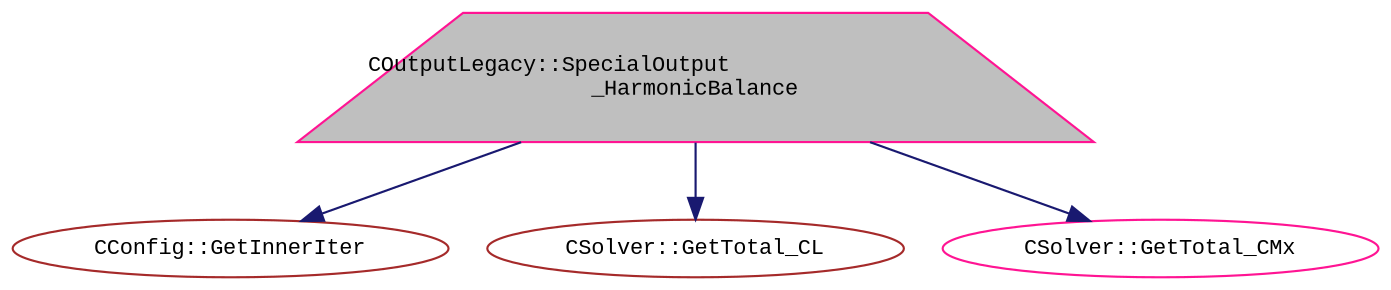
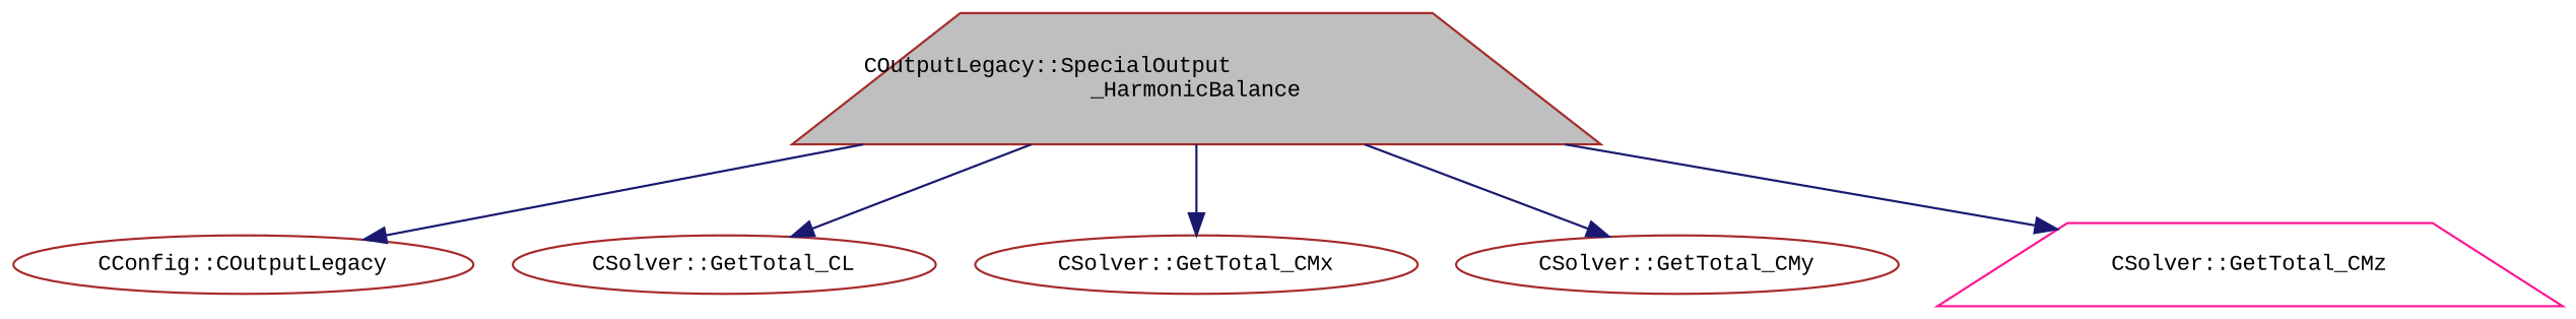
  digraph {
    fontname="Liberation Mono"
    rankdir=TB
    node [color=deeppink fillcolor=white fontname="Liberation Mono" fontsize=10 shape=ellipse style=filled]
    edge [color=midnightblue fontname="Liberation Mono" fontsize=10 labelfontname=Helvetica labelfontsize=10 style=solid]
-   n1 [fillcolor=grey75 fontcolor=black height=0.2 label="COutputLegacy::SpecialOutput\l_HarmonicBalance" shape=trapezium width=0.4]
-   n2 [color=brown height=0.2 label="CConfig::GetInnerIter" width=0.4]
+   n1 [color=brown fillcolor=grey75 fontcolor=black height=0.2 label="COutputLegacy::SpecialOutput\l_HarmonicBalance" shape=trapezium width=0.4]
+   n2 [color=brown height=0.2 label="CConfig::COutputLegacy" width=0.4]
    n3 [color=brown height=0.2 label="CSolver::GetTotal_CL" width=0.4]
-   n4 [height=0.2 label="CSolver::GetTotal_CMx" width=0.4]
+   n4 [color=brown height=0.2 label="CSolver::GetTotal_CMx" width=0.4]
+   n5 [color=brown height=0.2 label="CSolver::GetTotal_CMy" width=0.4]
+   n6 [height=0.2 label="CSolver::GetTotal_CMz" shape=trapezium width=0.4]
    n1 -> n2
    n1 -> n3
    n1 -> n4
+   n1 -> n5
+   n1 -> n6
  }
